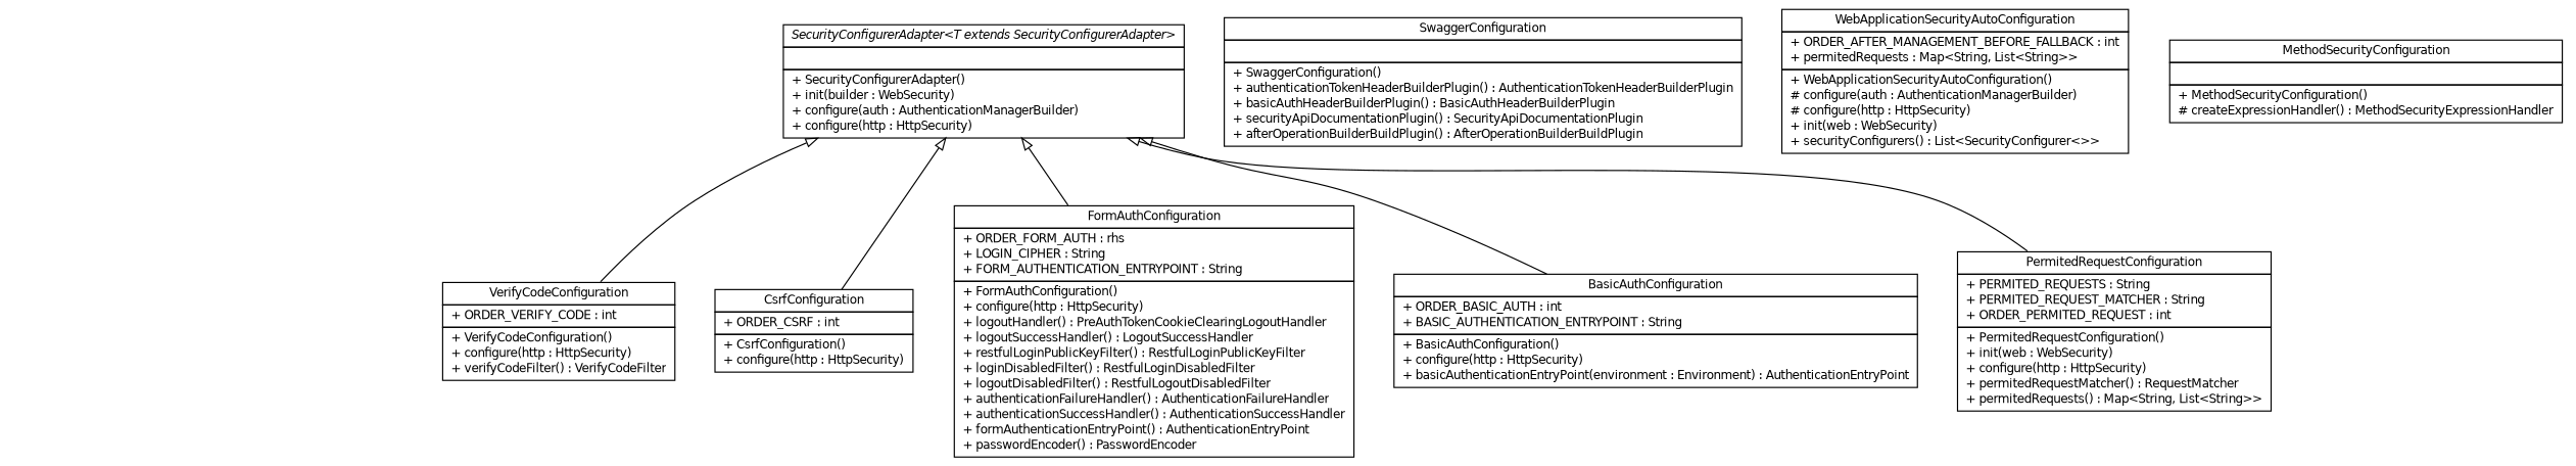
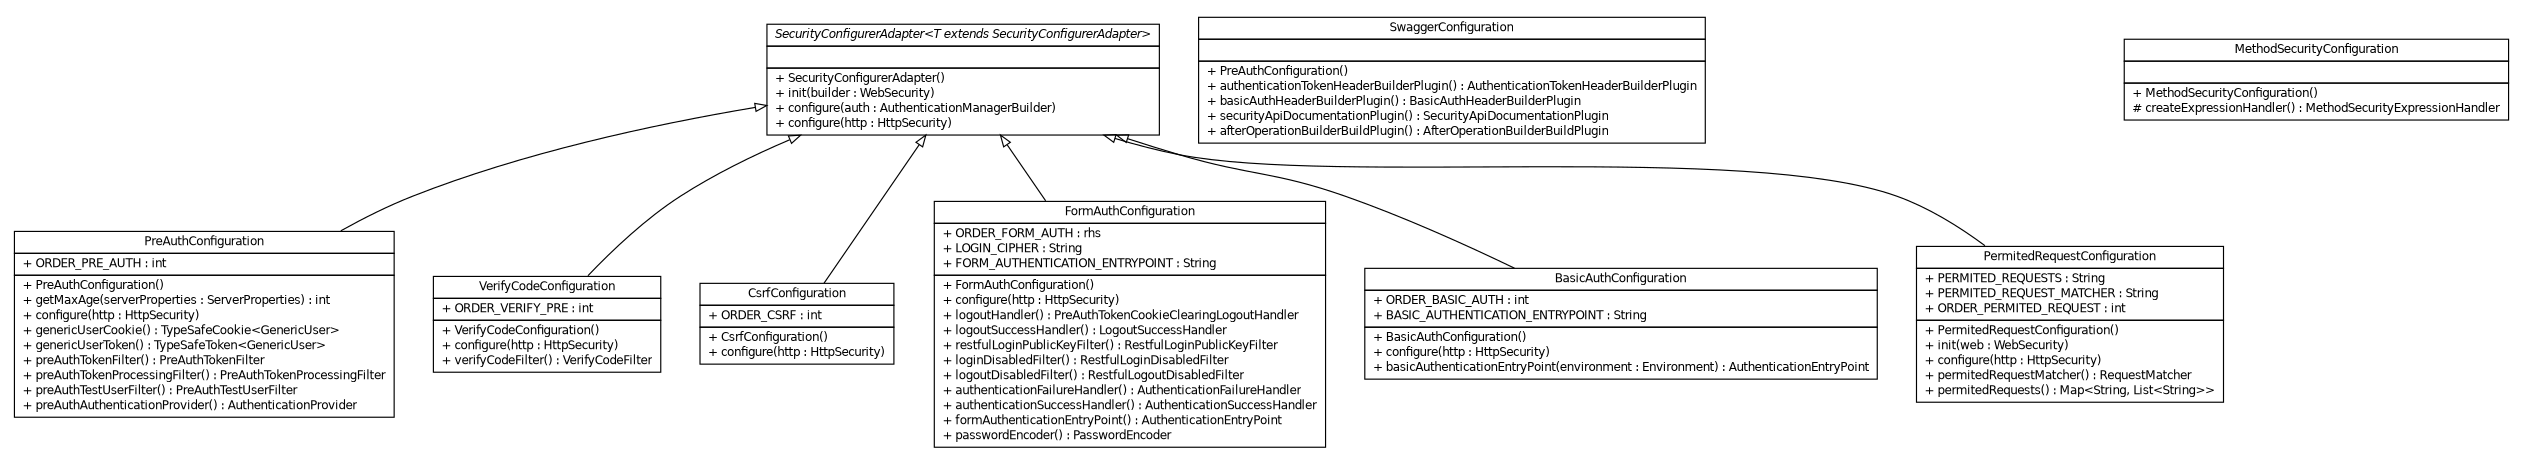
  digraph {
    nodesep=0.25
    ranksep=0.5
    node [fontcolor=black fontname=Helvetica fontsize=10.0 shape=plaintext]
    edge [arrowtail=empty dir=back fontname=Helvetica fontsize=10 headport=p labelfontname=Helvetica labelfontsize=10 tailport=p]
-   n2 [label=<<table title="cn.home1.oss.lib.security.starter.VerifyCodeConfiguration" border="0" cellborder="1" cellspacing="0" cellpadding="2" port="p" href="./VerifyCodeConfiguration.html"> 		<tr><td><table border="0" cellspacing="0" cellpadding="1"> <tr><td align="center" balign="center"> VerifyCodeConfiguration </td></tr> 		</table></td></tr> 		<tr><td><table border="0" cellspacing="0" cellpadding="1"> <tr><td align="left" balign="left"> + ORDER_VERIFY_CODE : int </td></tr> 		</table></td></tr> 		<tr><td><table border="0" cellspacing="0" cellpadding="1"> <tr><td align="left" balign="left"> + VerifyCodeConfiguration() </td></tr> <tr><td align="left" balign="left"> + configure(http : HttpSecurity) </td></tr> <tr><td align="left" balign="left"> + verifyCodeFilter() : VerifyCodeFilter </td></tr> 		</table></td></tr> 		</table>>]
-   n3 [label=<<table title="cn.home1.oss.lib.security.starter.SwaggerConfiguration" border="0" cellborder="1" cellspacing="0" cellpadding="2" port="p" href="./SwaggerConfiguration.html"> 		<tr><td><table border="0" cellspacing="0" cellpadding="1"> <tr><td align="center" balign="center"> SwaggerConfiguration </td></tr> 		</table></td></tr> 		<tr><td><table border="0" cellspacing="0" cellpadding="1"> <tr><td align="left" balign="left">  </td></tr> 		</table></td></tr> 		<tr><td><table border="0" cellspacing="0" cellpadding="1"> <tr><td align="left" balign="left"> + SwaggerConfiguration() </td></tr> <tr><td align="left" balign="left"> + authenticationTokenHeaderBuilderPlugin() : AuthenticationTokenHeaderBuilderPlugin </td></tr> <tr><td align="left" balign="left"> + basicAuthHeaderBuilderPlugin() : BasicAuthHeaderBuilderPlugin </td></tr> <tr><td align="left" balign="left"> + securityApiDocumentationPlugin() : SecurityApiDocumentationPlugin </td></tr> <tr><td align="left" balign="left"> + afterOperationBuilderBuildPlugin() : AfterOperationBuilderBuildPlugin </td></tr> 		</table></td></tr> 		</table>>]
-   n4 [label=<<table title="cn.home1.oss.lib.security.starter.WebApplicationSecurityAutoConfiguration" border="0" cellborder="1" cellspacing="0" cellpadding="2" port="p" href="./WebApplicationSecurityAutoConfiguration.html"> 		<tr><td><table border="0" cellspacing="0" cellpadding="1"> <tr><td align="center" balign="center"> WebApplicationSecurityAutoConfiguration </td></tr> 		</table></td></tr> 		<tr><td><table border="0" cellspacing="0" cellpadding="1"> <tr><td align="left" balign="left"> + ORDER_AFTER_MANAGEMENT_BEFORE_FALLBACK : int </td></tr> <tr><td align="left" balign="left"> + permitedRequests : Map&lt;String, List&lt;String&gt;&gt; </td></tr> 		</table></td></tr> 		<tr><td><table border="0" cellspacing="0" cellpadding="1"> <tr><td align="left" balign="left"> + WebApplicationSecurityAutoConfiguration() </td></tr> <tr><td align="left" balign="left"> # configure(auth : AuthenticationManagerBuilder) </td></tr> <tr><td align="left" balign="left"> # configure(http : HttpSecurity) </td></tr> <tr><td align="left" balign="left"> + init(web : WebSecurity) </td></tr> <tr><td align="left" balign="left"> + securityConfigurers() : List&lt;SecurityConfigurer&lt;&gt;&gt; </td></tr> 		</table></td></tr> 		</table>>]
+   n1 [label=<<table title="cn.home1.oss.lib.security.starter.PreAuthConfiguration" border="0" cellborder="1" cellspacing="0" cellpadding="2" port="p" href="./PreAuthConfiguration.html"> 		<tr><td><table border="0" cellspacing="0" cellpadding="1"> <tr><td align="center" balign="center"> PreAuthConfiguration </td></tr> 		</table></td></tr> 		<tr><td><table border="0" cellspacing="0" cellpadding="1"> <tr><td align="left" balign="left"> + ORDER_PRE_AUTH : int </td></tr> 		</table></td></tr> 		<tr><td><table border="0" cellspacing="0" cellpadding="1"> <tr><td align="left" balign="left"> + PreAuthConfiguration() </td></tr> <tr><td align="left" balign="left"> + getMaxAge(serverProperties : ServerProperties) : int </td></tr> <tr><td align="left" balign="left"> + configure(http : HttpSecurity) </td></tr> <tr><td align="left" balign="left"> + genericUserCookie() : TypeSafeCookie&lt;GenericUser&gt; </td></tr> <tr><td align="left" balign="left"> + genericUserToken() : TypeSafeToken&lt;GenericUser&gt; </td></tr> <tr><td align="left" balign="left"> + preAuthTokenFilter() : PreAuthTokenFilter </td></tr> <tr><td align="left" balign="left"> + preAuthTokenProcessingFilter() : PreAuthTokenProcessingFilter </td></tr> <tr><td align="left" balign="left"> + preAuthTestUserFilter() : PreAuthTestUserFilter </td></tr> <tr><td align="left" balign="left"> + preAuthAuthenticationProvider() : AuthenticationProvider </td></tr> 		</table></td></tr> 		</table>>]
+   n2 [label=<<table title="cn.home1.oss.lib.security.starter.VerifyCodeConfiguration" border="0" cellborder="1" cellspacing="0" cellpadding="2" port="p" href="./VerifyCodeConfiguration.html"> 		<tr><td><table border="0" cellspacing="0" cellpadding="1"> <tr><td align="center" balign="center"> VerifyCodeConfiguration </td></tr> 		</table></td></tr> 		<tr><td><table border="0" cellspacing="0" cellpadding="1"> <tr><td align="left" balign="left"> + ORDER_VERIFY_PRE : int </td></tr> 		</table></td></tr> 		<tr><td><table border="0" cellspacing="0" cellpadding="1"> <tr><td align="left" balign="left"> + VerifyCodeConfiguration() </td></tr> <tr><td align="left" balign="left"> + configure(http : HttpSecurity) </td></tr> <tr><td align="left" balign="left"> + verifyCodeFilter() : VerifyCodeFilter </td></tr> 		</table></td></tr> 		</table>>]
+   n3 [label=<<table title="cn.home1.oss.lib.security.starter.SwaggerConfiguration" border="0" cellborder="1" cellspacing="0" cellpadding="2" port="p" href="./SwaggerConfiguration.html"> 		<tr><td><table border="0" cellspacing="0" cellpadding="1"> <tr><td align="center" balign="center"> SwaggerConfiguration </td></tr> 		</table></td></tr> 		<tr><td><table border="0" cellspacing="0" cellpadding="1"> <tr><td align="left" balign="left">  </td></tr> 		</table></td></tr> 		<tr><td><table border="0" cellspacing="0" cellpadding="1"> <tr><td align="left" balign="left"> + PreAuthConfiguration() </td></tr> <tr><td align="left" balign="left"> + authenticationTokenHeaderBuilderPlugin() : AuthenticationTokenHeaderBuilderPlugin </td></tr> <tr><td align="left" balign="left"> + basicAuthHeaderBuilderPlugin() : BasicAuthHeaderBuilderPlugin </td></tr> <tr><td align="left" balign="left"> + securityApiDocumentationPlugin() : SecurityApiDocumentationPlugin </td></tr> <tr><td align="left" balign="left"> + afterOperationBuilderBuildPlugin() : AfterOperationBuilderBuildPlugin </td></tr> 		</table></td></tr> 		</table>>]
    n5 [label=<<table title="cn.home1.oss.lib.security.starter.SecurityConfigurerAdapter" border="0" cellborder="1" cellspacing="0" cellpadding="2" port="p" href="./SecurityConfigurerAdapter.html"> 		<tr><td><table border="0" cellspacing="0" cellpadding="1"> <tr><td align="center" balign="center"><font face="Helvetica-Oblique"> SecurityConfigurerAdapter&lt;T extends SecurityConfigurerAdapter&gt; </font></td></tr> 		</table></td></tr> 		<tr><td><table border="0" cellspacing="0" cellpadding="1"> <tr><td align="left" balign="left">  </td></tr> 		</table></td></tr> 		<tr><td><table border="0" cellspacing="0" cellpadding="1"> <tr><td align="left" balign="left"> + SecurityConfigurerAdapter() </td></tr> <tr><td align="left" balign="left"> + init(builder : WebSecurity) </td></tr> <tr><td align="left" balign="left"> + configure(auth : AuthenticationManagerBuilder) </td></tr> <tr><td align="left" balign="left"> + configure(http : HttpSecurity) </td></tr> 		</table></td></tr> 		</table>>]
    n6 [label=<<table title="cn.home1.oss.lib.security.starter.CsrfConfiguration" border="0" cellborder="1" cellspacing="0" cellpadding="2" port="p" href="./CsrfConfiguration.html"> 		<tr><td><table border="0" cellspacing="0" cellpadding="1"> <tr><td align="center" balign="center"> CsrfConfiguration </td></tr> 		</table></td></tr> 		<tr><td><table border="0" cellspacing="0" cellpadding="1"> <tr><td align="left" balign="left"> + ORDER_CSRF : int </td></tr> 		</table></td></tr> 		<tr><td><table border="0" cellspacing="0" cellpadding="1"> <tr><td align="left" balign="left"> + CsrfConfiguration() </td></tr> <tr><td align="left" balign="left"> + configure(http : HttpSecurity) </td></tr> 		</table></td></tr> 		</table>>]
    n7 [label=<<table title="cn.home1.oss.lib.security.starter.FormAuthConfiguration" border="0" cellborder="1" cellspacing="0" cellpadding="2" port="p" href="./FormAuthConfiguration.html"> 		<tr><td><table border="0" cellspacing="0" cellpadding="1"> <tr><td align="center" balign="center"> FormAuthConfiguration </td></tr> 		</table></td></tr> 		<tr><td><table border="0" cellspacing="0" cellpadding="1"> <tr><td align="left" balign="left"> + ORDER_FORM_AUTH : rhs </td></tr> <tr><td align="left" balign="left"> + LOGIN_CIPHER : String </td></tr> <tr><td align="left" balign="left"> + FORM_AUTHENTICATION_ENTRYPOINT : String </td></tr> 		</table></td></tr> 		<tr><td><table border="0" cellspacing="0" cellpadding="1"> <tr><td align="left" balign="left"> + FormAuthConfiguration() </td></tr> <tr><td align="left" balign="left"> + configure(http : HttpSecurity) </td></tr> <tr><td align="left" balign="left"> + logoutHandler() : PreAuthTokenCookieClearingLogoutHandler </td></tr> <tr><td align="left" balign="left"> + logoutSuccessHandler() : LogoutSuccessHandler </td></tr> <tr><td align="left" balign="left"> + restfulLoginPublicKeyFilter() : RestfulLoginPublicKeyFilter </td></tr> <tr><td align="left" balign="left"> + loginDisabledFilter() : RestfulLoginDisabledFilter </td></tr> <tr><td align="left" balign="left"> + logoutDisabledFilter() : RestfulLogoutDisabledFilter </td></tr> <tr><td align="left" balign="left"> + authenticationFailureHandler() : AuthenticationFailureHandler </td></tr> <tr><td align="left" balign="left"> + authenticationSuccessHandler() : AuthenticationSuccessHandler </td></tr> <tr><td align="left" balign="left"> + formAuthenticationEntryPoint() : AuthenticationEntryPoint </td></tr> <tr><td align="left" balign="left"> + passwordEncoder() : PasswordEncoder </td></tr> 		</table></td></tr> 		</table>>]
    n8 [label=<<table title="cn.home1.oss.lib.security.starter.BasicAuthConfiguration" border="0" cellborder="1" cellspacing="0" cellpadding="2" port="p" href="./BasicAuthConfiguration.html"> 		<tr><td><table border="0" cellspacing="0" cellpadding="1"> <tr><td align="center" balign="center"> BasicAuthConfiguration </td></tr> 		</table></td></tr> 		<tr><td><table border="0" cellspacing="0" cellpadding="1"> <tr><td align="left" balign="left"> + ORDER_BASIC_AUTH : int </td></tr> <tr><td align="left" balign="left"> + BASIC_AUTHENTICATION_ENTRYPOINT : String </td></tr> 		</table></td></tr> 		<tr><td><table border="0" cellspacing="0" cellpadding="1"> <tr><td align="left" balign="left"> + BasicAuthConfiguration() </td></tr> <tr><td align="left" balign="left"> + configure(http : HttpSecurity) </td></tr> <tr><td align="left" balign="left"> + basicAuthenticationEntryPoint(environment : Environment) : AuthenticationEntryPoint </td></tr> 		</table></td></tr> 		</table>>]
    n9 [label=<<table title="cn.home1.oss.lib.security.starter.PermitedRequestConfiguration" border="0" cellborder="1" cellspacing="0" cellpadding="2" port="p" href="./PermitedRequestConfiguration.html"> 		<tr><td><table border="0" cellspacing="0" cellpadding="1"> <tr><td align="center" balign="center"> PermitedRequestConfiguration </td></tr> 		</table></td></tr> 		<tr><td><table border="0" cellspacing="0" cellpadding="1"> <tr><td align="left" balign="left"> + PERMITED_REQUESTS : String </td></tr> <tr><td align="left" balign="left"> + PERMITED_REQUEST_MATCHER : String </td></tr> <tr><td align="left" balign="left"> + ORDER_PERMITED_REQUEST : int </td></tr> 		</table></td></tr> 		<tr><td><table border="0" cellspacing="0" cellpadding="1"> <tr><td align="left" balign="left"> + PermitedRequestConfiguration() </td></tr> <tr><td align="left" balign="left"> + init(web : WebSecurity) </td></tr> <tr><td align="left" balign="left"> + configure(http : HttpSecurity) </td></tr> <tr><td align="left" balign="left"> + permitedRequestMatcher() : RequestMatcher </td></tr> <tr><td align="left" balign="left"> + permitedRequests() : Map&lt;String, List&lt;String&gt;&gt; </td></tr> 		</table></td></tr> 		</table>>]
    n10 [label=<<table title="cn.home1.oss.lib.security.starter.MethodSecurityConfiguration" border="0" cellborder="1" cellspacing="0" cellpadding="2" port="p" href="./MethodSecurityConfiguration.html"> 		<tr><td><table border="0" cellspacing="0" cellpadding="1"> <tr><td align="center" balign="center"> MethodSecurityConfiguration </td></tr> 		</table></td></tr> 		<tr><td><table border="0" cellspacing="0" cellpadding="1"> <tr><td align="left" balign="left">  </td></tr> 		</table></td></tr> 		<tr><td><table border="0" cellspacing="0" cellpadding="1"> <tr><td align="left" balign="left"> + MethodSecurityConfiguration() </td></tr> <tr><td align="left" balign="left"> # createExpressionHandler() : MethodSecurityExpressionHandler </td></tr> 		</table></td></tr> 		</table>>]
+   n5 -> n1
    n5 -> n2
    n5 -> n6
    n5 -> n7
    n5 -> n8
    n5 -> n9
  }
